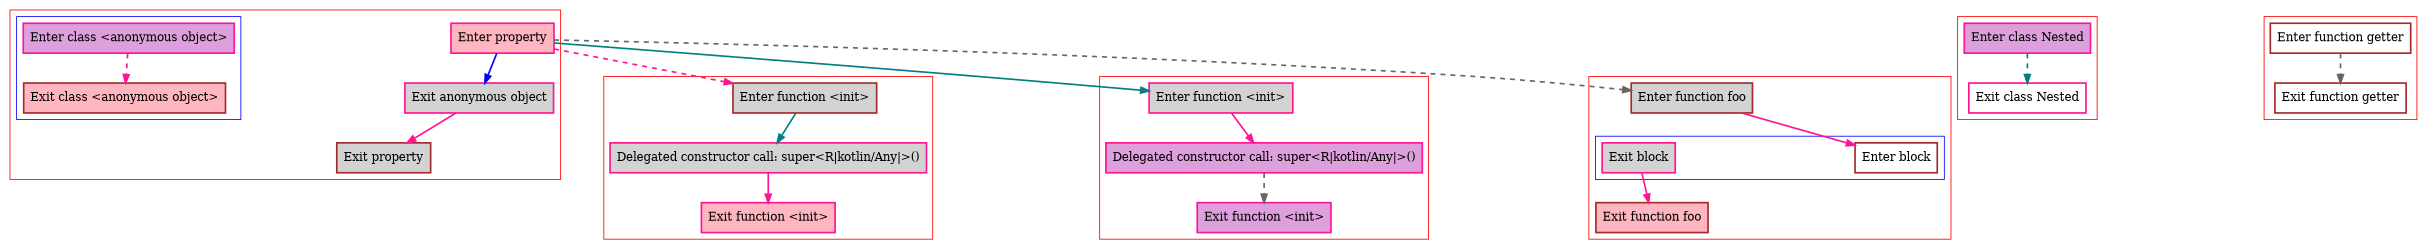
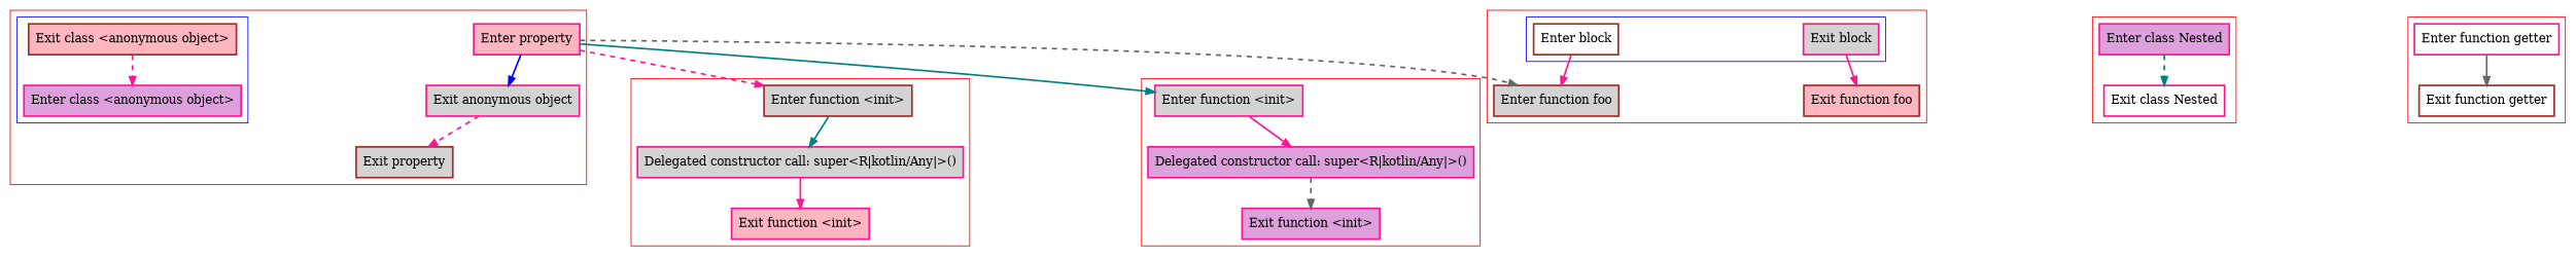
  digraph {
    nodesep=3
    node [color=deeppink fillcolor=lightgrey penwidth=2 shape=box style=filled]
    edge [color=deeppink penwidth=2 style=solid]
    n1 [color=brown label="Enter function <init>"]
    n2 [label="Delegated constructor call: super<R|kotlin/Any|>()"]
    n3 [fillcolor=lightpink label="Exit function <init>"]
    n4 [label="Enter function <init>"]
    n5 [fillcolor=plum label="Delegated constructor call: super<R|kotlin/Any|>()"]
    n6 [fillcolor=plum label="Exit function <init>"]
    n7 [color=brown fillcolor=white label="Enter block"]
    n8 [label="Exit block"]
    n9 [color=brown label="Enter function foo"]
    n10 [color=brown fillcolor=lightpink label="Exit function foo"]
    n11 [fillcolor=plum label="Enter class Nested"]
    n12 [fillcolor=white label="Exit class Nested"]
-   n13 [color=brown fillcolor=white label="Enter function getter"]
+   n13 [fillcolor=white label="Enter function getter"]
    n14 [color=brown fillcolor=white label="Exit function getter"]
    n15 [fillcolor=plum label="Enter class <anonymous object>"]
    n16 [color=brown fillcolor=lightpink label="Exit class <anonymous object>"]
    n17 [fillcolor=lightpink label="Enter property"]
    n18 [label="Exit anonymous object"]
    n19 [color=brown label="Exit property"]
    subgraph cluster_1 {
      color=red
      n1
      n2
      n3
    }
    subgraph cluster_2 {
      color=red
      n4
      n5
      n6
    }
    subgraph cluster_3 {
      color=red
      n9
      n10
      subgraph cluster_4 {
        color=blue
        n7
        n8
      }
    }
    subgraph cluster_5 {
      color=red
      n11
      n12
    }
    subgraph cluster_6 {
      color=red
      n13
      n14
    }
    subgraph cluster_7 {
      color=red
      n17
      n18
      n19
      subgraph cluster_8 {
        color=blue
        n15
        n16
      }
    }
    n1 -> n2 [color=teal]
    n2 -> n3
    n4 -> n5
    n5 -> n6 [color=gray40 style=dashed]
    n8 -> n10 [style=bold]
-   n9 -> n7
+   n7 -> n9
    n11 -> n12 [color=teal style=dashed]
-   n13 -> n14 [color=gray40 style=dashed]
-   n15 -> n16 [style=dashed]
+   n13 -> n14 [color=gray40]
+   n16 -> n15 [style=dashed]
    n17 -> n1 [style=dashed]
    n17 -> n4 [color=teal]
    n17 -> n9 [color=gray40 style=dashed]
    n17 -> n18 [color=blue]
-   n18 -> n19
+   n18 -> n19 [style=dashed]
  }
